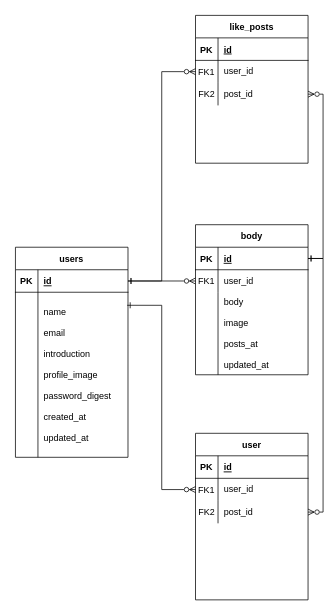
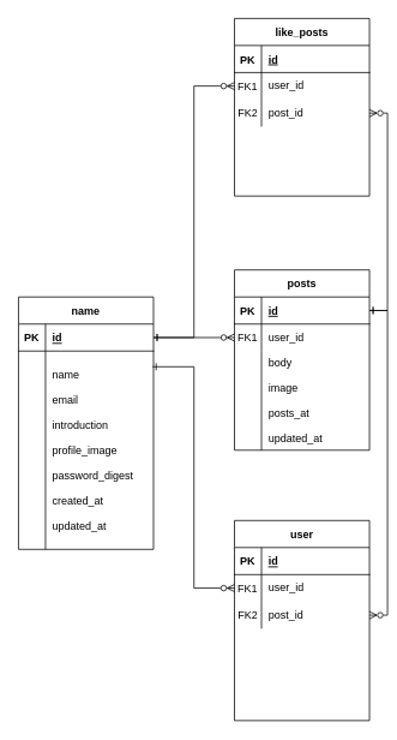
  <mxCell id="0" />
  <mxCell id="1" parent="0" />
- <mxCell id="2" value="users" style="shape=table;startSize=30;container=1;collapsible=1;childLayout=tableLayout;fixedRows=1;rowLines=0;fontStyle=1;align=center;resizeLast=1;" parent="1" vertex="1"><mxGeometry x="20" y="329" width="150" height="280" as="geometry"><mxRectangle x="100" y="180" width="100" height="30" as="alternateBounds" /></mxGeometry></mxCell>
+ <mxCell id="2" value="name" style="shape=table;startSize=30;container=1;collapsible=1;childLayout=tableLayout;fixedRows=1;rowLines=0;fontStyle=1;align=center;resizeLast=1;" parent="1" vertex="1"><mxGeometry x="20" y="329" width="150" height="280" as="geometry"><mxRectangle x="100" y="180" width="100" height="30" as="alternateBounds" /></mxGeometry></mxCell>
  <mxCell id="3" value="" style="shape=partialRectangle;collapsible=0;dropTarget=0;pointerEvents=0;fillColor=none;points=[[0,0.5],[1,0.5]];portConstraint=eastwest;top=0;left=0;right=0;bottom=1;" parent="2" vertex="1"><mxGeometry y="30" width="150" height="30" as="geometry" /></mxCell>
  <mxCell id="4" value="PK" style="shape=partialRectangle;overflow=hidden;connectable=0;fillColor=none;top=0;left=0;bottom=0;right=0;fontStyle=1;" parent="3" vertex="1"><mxGeometry width="30" height="30" as="geometry"><mxRectangle width="30" height="30" as="alternateBounds" /></mxGeometry></mxCell>
  <mxCell id="5" value="id" style="shape=partialRectangle;overflow=hidden;connectable=0;fillColor=none;top=0;left=0;bottom=0;right=0;align=left;spacingLeft=6;fontStyle=5;" parent="3" vertex="1"><mxGeometry x="30" width="120" height="30" as="geometry"><mxRectangle width="120" height="30" as="alternateBounds" /></mxGeometry></mxCell>
  <mxCell id="6" value="" style="shape=partialRectangle;collapsible=0;dropTarget=0;pointerEvents=0;fillColor=none;points=[[0,0.5],[1,0.5]];portConstraint=eastwest;top=0;left=0;right=0;bottom=0;" parent="2" vertex="1"><mxGeometry y="60" width="150" height="220" as="geometry" /></mxCell>
  <mxCell id="7" value="" style="shape=partialRectangle;overflow=hidden;connectable=0;fillColor=none;top=0;left=0;bottom=0;right=0;" parent="6" vertex="1"><mxGeometry width="30" height="220" as="geometry"><mxRectangle width="30" height="220" as="alternateBounds" /></mxGeometry></mxCell>
  <mxCell id="8" value="name&#10;&#10;email&#10;&#10;introduction&#10;&#10;profile_image&#10;&#10;password_digest&#10;&#10;created_at&#10;&#10;updated_at" style="shape=partialRectangle;overflow=hidden;connectable=0;fillColor=none;top=0;left=0;bottom=0;right=0;align=left;spacingLeft=6;" parent="6" vertex="1"><mxGeometry x="30" width="120" height="220" as="geometry"><mxRectangle width="120" height="220" as="alternateBounds" /></mxGeometry></mxCell>
- <mxCell id="9" value="body" style="shape=table;startSize=30;container=1;collapsible=1;childLayout=tableLayout;fixedRows=1;rowLines=0;fontStyle=1;align=center;resizeLast=1;" vertex="1" parent="1"><mxGeometry x="260" y="299" width="150" height="200" as="geometry"><mxRectangle x="100" y="180" width="100" height="30" as="alternateBounds" /></mxGeometry></mxCell>
+ <mxCell id="9" value="posts" style="shape=table;startSize=30;container=1;collapsible=1;childLayout=tableLayout;fixedRows=1;rowLines=0;fontStyle=1;align=center;resizeLast=1;" vertex="1" parent="1"><mxGeometry x="260" y="299" width="150" height="200" as="geometry"><mxRectangle x="100" y="180" width="100" height="30" as="alternateBounds" /></mxGeometry></mxCell>
  <mxCell id="10" value="" style="shape=partialRectangle;collapsible=0;dropTarget=0;pointerEvents=0;fillColor=none;points=[[0,0.5],[1,0.5]];portConstraint=eastwest;top=0;left=0;right=0;bottom=1;" vertex="1" parent="9"><mxGeometry y="30" width="150" height="30" as="geometry" /></mxCell>
  <mxCell id="11" value="PK" style="shape=partialRectangle;overflow=hidden;connectable=0;fillColor=none;top=0;left=0;bottom=0;right=0;fontStyle=1;" vertex="1" parent="10"><mxGeometry width="30" height="30" as="geometry"><mxRectangle width="30" height="30" as="alternateBounds" /></mxGeometry></mxCell>
  <mxCell id="12" value="id" style="shape=partialRectangle;overflow=hidden;connectable=0;fillColor=none;top=0;left=0;bottom=0;right=0;align=left;spacingLeft=6;fontStyle=5;" vertex="1" parent="10"><mxGeometry x="30" width="120" height="30" as="geometry"><mxRectangle width="120" height="30" as="alternateBounds" /></mxGeometry></mxCell>
  <mxCell id="13" value="" style="shape=tableRow;horizontal=0;startSize=0;swimlaneHead=0;swimlaneBody=0;fillColor=none;collapsible=0;dropTarget=0;points=[[0,0.5],[1,0.5]];portConstraint=eastwest;top=0;left=0;right=0;bottom=0;" vertex="1" parent="9"><mxGeometry y="60" width="150" height="30" as="geometry" /></mxCell>
  <mxCell id="14" value="FK1" style="shape=partialRectangle;connectable=0;fillColor=none;top=0;left=0;bottom=0;right=0;editable=1;overflow=hidden;perimeterSpacing=0;" vertex="1" parent="13"><mxGeometry width="30" height="30" as="geometry"><mxRectangle width="30" height="30" as="alternateBounds" /></mxGeometry></mxCell>
  <mxCell id="15" value="user_id" style="shape=partialRectangle;connectable=0;fillColor=none;top=0;left=0;bottom=0;right=0;align=left;spacingLeft=6;overflow=hidden;whiteSpace=wrap;strokeColor=default;perimeterSpacing=0;" vertex="1" parent="13"><mxGeometry x="30" width="120" height="30" as="geometry"><mxRectangle width="120" height="30" as="alternateBounds" /></mxGeometry></mxCell>
  <mxCell id="16" value="" style="shape=partialRectangle;collapsible=0;dropTarget=0;pointerEvents=0;fillColor=none;points=[[0,0.5],[1,0.5]];portConstraint=eastwest;top=0;left=0;right=0;bottom=0;" vertex="1" parent="9"><mxGeometry y="90" width="150" height="110" as="geometry" /></mxCell>
  <mxCell id="17" value="" style="shape=partialRectangle;overflow=hidden;connectable=0;fillColor=none;top=0;left=0;bottom=0;right=0;" vertex="1" parent="16"><mxGeometry width="30" height="110" as="geometry"><mxRectangle width="30" height="110" as="alternateBounds" /></mxGeometry></mxCell>
  <mxCell id="18" value="body&#10;&#10;image&#10;&#10;posts_at&#10;&#10;updated_at" style="shape=partialRectangle;overflow=hidden;connectable=0;fillColor=none;top=0;left=0;bottom=0;right=0;align=left;spacingLeft=6;" vertex="1" parent="16"><mxGeometry x="30" width="120" height="110" as="geometry"><mxRectangle width="120" height="110" as="alternateBounds" /></mxGeometry></mxCell>
  <mxCell id="19" style="edgeStyle=orthogonalEdgeStyle;rounded=0;orthogonalLoop=1;jettySize=auto;html=1;exitX=1;exitY=0.5;exitDx=0;exitDy=0;entryX=0;entryY=0.5;entryDx=0;entryDy=0;endArrow=ERzeroToMany;endFill=0;startArrow=ERone;startFill=0;" edge="1" parent="1" source="3" target="13"><mxGeometry relative="1" as="geometry" /></mxCell>
  <mxCell id="20" value="user" style="shape=table;startSize=30;container=1;collapsible=1;childLayout=tableLayout;fixedRows=1;rowLines=0;fontStyle=1;align=center;resizeLast=1;" vertex="1" parent="1"><mxGeometry x="260" y="577" width="150" height="222" as="geometry"><mxRectangle x="100" y="180" width="100" height="30" as="alternateBounds" /></mxGeometry></mxCell>
  <mxCell id="21" value="" style="shape=partialRectangle;collapsible=0;dropTarget=0;pointerEvents=0;fillColor=none;points=[[0,0.5],[1,0.5]];portConstraint=eastwest;top=0;left=0;right=0;bottom=1;" vertex="1" parent="20"><mxGeometry y="30" width="150" height="30" as="geometry" /></mxCell>
  <mxCell id="22" value="PK" style="shape=partialRectangle;overflow=hidden;connectable=0;fillColor=none;top=0;left=0;bottom=0;right=0;fontStyle=1;" vertex="1" parent="21"><mxGeometry width="30" height="30" as="geometry"><mxRectangle width="30" height="30" as="alternateBounds" /></mxGeometry></mxCell>
  <mxCell id="23" value="id" style="shape=partialRectangle;overflow=hidden;connectable=0;fillColor=none;top=0;left=0;bottom=0;right=0;align=left;spacingLeft=6;fontStyle=5;" vertex="1" parent="21"><mxGeometry x="30" width="120" height="30" as="geometry"><mxRectangle width="120" height="30" as="alternateBounds" /></mxGeometry></mxCell>
  <mxCell id="24" value="" style="shape=tableRow;horizontal=0;startSize=0;swimlaneHead=0;swimlaneBody=0;fillColor=none;collapsible=0;dropTarget=0;points=[[0,0.5],[1,0.5]];portConstraint=eastwest;top=0;left=0;right=0;bottom=0;" vertex="1" parent="20"><mxGeometry y="60" width="150" height="30" as="geometry" /></mxCell>
  <mxCell id="25" value="FK1" style="shape=partialRectangle;connectable=0;fillColor=none;top=0;left=0;bottom=0;right=0;editable=1;overflow=hidden;perimeterSpacing=0;" vertex="1" parent="24"><mxGeometry width="30" height="30" as="geometry"><mxRectangle width="30" height="30" as="alternateBounds" /></mxGeometry></mxCell>
  <mxCell id="26" value="user_id" style="shape=partialRectangle;connectable=0;fillColor=none;top=0;left=0;bottom=0;right=0;align=left;spacingLeft=6;overflow=hidden;whiteSpace=wrap;strokeColor=default;perimeterSpacing=0;" vertex="1" parent="24"><mxGeometry x="30" width="120" height="30" as="geometry"><mxRectangle width="120" height="30" as="alternateBounds" /></mxGeometry></mxCell>
  <mxCell id="27" value="" style="shape=tableRow;horizontal=0;startSize=0;swimlaneHead=0;swimlaneBody=0;fillColor=none;collapsible=0;dropTarget=0;points=[[0,0.5],[1,0.5]];portConstraint=eastwest;top=0;left=0;right=0;bottom=0;" vertex="1" parent="20"><mxGeometry y="90" width="150" height="30" as="geometry" /></mxCell>
  <mxCell id="28" value="FK2" style="shape=partialRectangle;connectable=0;fillColor=none;top=0;left=0;bottom=0;right=0;fontStyle=0;overflow=hidden;whiteSpace=wrap;html=1;" vertex="1" parent="27"><mxGeometry width="30" height="30" as="geometry"><mxRectangle width="30" height="30" as="alternateBounds" /></mxGeometry></mxCell>
  <mxCell id="29" value="post_id" style="shape=partialRectangle;connectable=0;fillColor=none;top=0;left=0;bottom=0;right=0;align=left;spacingLeft=6;fontStyle=0;overflow=hidden;whiteSpace=wrap;html=1;" vertex="1" parent="27"><mxGeometry x="30" width="120" height="30" as="geometry"><mxRectangle width="120" height="30" as="alternateBounds" /></mxGeometry></mxCell>
  <mxCell id="30" value="" style="shape=partialRectangle;collapsible=0;dropTarget=0;pointerEvents=0;fillColor=none;points=[[0,0.5],[1,0.5]];portConstraint=eastwest;top=0;left=0;right=0;bottom=0;" vertex="1" parent="20"><mxGeometry y="120" width="150" height="102" as="geometry" /></mxCell>
  <mxCell id="31" value="" style="shape=partialRectangle;overflow=hidden;connectable=0;fillColor=none;top=0;left=0;bottom=0;right=0;" vertex="1" parent="30"><mxGeometry width="30" height="102" as="geometry"><mxRectangle width="30" height="102" as="alternateBounds" /></mxGeometry></mxCell>
  <mxCell id="32" style="edgeStyle=orthogonalEdgeStyle;rounded=0;orthogonalLoop=1;jettySize=auto;html=1;exitX=0.993;exitY=0.079;exitDx=0;exitDy=0;entryX=0;entryY=0.5;entryDx=0;entryDy=0;endArrow=ERzeroToMany;endFill=0;startArrow=ERone;startFill=0;exitPerimeter=0;" edge="1" parent="1" source="6" target="24"><mxGeometry relative="1" as="geometry"><mxPoint x="180" y="154" as="sourcePoint" /><mxPoint x="270" y="154" as="targetPoint" /></mxGeometry></mxCell>
  <mxCell id="33" value="like_posts" style="shape=table;startSize=30;container=1;collapsible=1;childLayout=tableLayout;fixedRows=1;rowLines=0;fontStyle=1;align=center;resizeLast=1;" vertex="1" parent="1"><mxGeometry x="260" y="20" width="150" height="197" as="geometry"><mxRectangle x="100" y="180" width="100" height="30" as="alternateBounds" /></mxGeometry></mxCell>
  <mxCell id="34" value="" style="shape=partialRectangle;collapsible=0;dropTarget=0;pointerEvents=0;fillColor=none;points=[[0,0.5],[1,0.5]];portConstraint=eastwest;top=0;left=0;right=0;bottom=1;" vertex="1" parent="33"><mxGeometry y="30" width="150" height="30" as="geometry" /></mxCell>
  <mxCell id="35" value="PK" style="shape=partialRectangle;overflow=hidden;connectable=0;fillColor=none;top=0;left=0;bottom=0;right=0;fontStyle=1;" vertex="1" parent="34"><mxGeometry width="30" height="30" as="geometry"><mxRectangle width="30" height="30" as="alternateBounds" /></mxGeometry></mxCell>
  <mxCell id="36" value="id" style="shape=partialRectangle;overflow=hidden;connectable=0;fillColor=none;top=0;left=0;bottom=0;right=0;align=left;spacingLeft=6;fontStyle=5;" vertex="1" parent="34"><mxGeometry x="30" width="120" height="30" as="geometry"><mxRectangle width="120" height="30" as="alternateBounds" /></mxGeometry></mxCell>
  <mxCell id="37" value="" style="shape=tableRow;horizontal=0;startSize=0;swimlaneHead=0;swimlaneBody=0;fillColor=none;collapsible=0;dropTarget=0;points=[[0,0.5],[1,0.5]];portConstraint=eastwest;top=0;left=0;right=0;bottom=0;" vertex="1" parent="33"><mxGeometry y="60" width="150" height="30" as="geometry" /></mxCell>
  <mxCell id="38" value="FK1" style="shape=partialRectangle;connectable=0;fillColor=none;top=0;left=0;bottom=0;right=0;editable=1;overflow=hidden;perimeterSpacing=0;" vertex="1" parent="37"><mxGeometry width="30" height="30" as="geometry"><mxRectangle width="30" height="30" as="alternateBounds" /></mxGeometry></mxCell>
  <mxCell id="39" value="user_id" style="shape=partialRectangle;connectable=0;fillColor=none;top=0;left=0;bottom=0;right=0;align=left;spacingLeft=6;overflow=hidden;whiteSpace=wrap;strokeColor=default;perimeterSpacing=0;" vertex="1" parent="37"><mxGeometry x="30" width="120" height="30" as="geometry"><mxRectangle width="120" height="30" as="alternateBounds" /></mxGeometry></mxCell>
  <mxCell id="40" value="" style="shape=tableRow;horizontal=0;startSize=0;swimlaneHead=0;swimlaneBody=0;fillColor=none;collapsible=0;dropTarget=0;points=[[0,0.5],[1,0.5]];portConstraint=eastwest;top=0;left=0;right=0;bottom=0;" vertex="1" parent="33"><mxGeometry y="90" width="150" height="30" as="geometry" /></mxCell>
  <mxCell id="41" value="FK2" style="shape=partialRectangle;connectable=0;fillColor=none;top=0;left=0;bottom=0;right=0;fontStyle=0;overflow=hidden;whiteSpace=wrap;html=1;" vertex="1" parent="40"><mxGeometry width="30" height="30" as="geometry"><mxRectangle width="30" height="30" as="alternateBounds" /></mxGeometry></mxCell>
  <mxCell id="42" value="post_id" style="shape=partialRectangle;connectable=0;fillColor=none;top=0;left=0;bottom=0;right=0;align=left;spacingLeft=6;fontStyle=0;overflow=hidden;whiteSpace=wrap;html=1;" vertex="1" parent="40"><mxGeometry x="30" width="120" height="30" as="geometry"><mxRectangle width="120" height="30" as="alternateBounds" /></mxGeometry></mxCell>
  <mxCell id="43" value="" style="shape=partialRectangle;collapsible=0;dropTarget=0;pointerEvents=0;fillColor=none;points=[[0,0.5],[1,0.5]];portConstraint=eastwest;top=0;left=0;right=0;bottom=0;" vertex="1" parent="33"><mxGeometry y="120" width="150" height="77" as="geometry" /></mxCell>
  <mxCell id="44" value="" style="shape=partialRectangle;overflow=hidden;connectable=0;fillColor=none;top=0;left=0;bottom=0;right=0;" vertex="1" parent="43"><mxGeometry width="30" height="77" as="geometry"><mxRectangle width="30" height="77" as="alternateBounds" /></mxGeometry></mxCell>
  <mxCell id="45" style="edgeStyle=orthogonalEdgeStyle;rounded=0;orthogonalLoop=1;jettySize=auto;html=1;exitX=1;exitY=0.5;exitDx=0;exitDy=0;entryX=0;entryY=0.5;entryDx=0;entryDy=0;endArrow=ERzeroToMany;endFill=0;startArrow=ERone;startFill=0;" edge="1" parent="1" source="3" target="37"><mxGeometry relative="1" as="geometry"><mxPoint x="180" y="384" as="sourcePoint" /><mxPoint x="270" y="384" as="targetPoint" /></mxGeometry></mxCell>
  <mxCell id="46" style="edgeStyle=orthogonalEdgeStyle;rounded=0;orthogonalLoop=1;jettySize=auto;html=1;exitX=1;exitY=0.5;exitDx=0;exitDy=0;entryX=1;entryY=0.5;entryDx=0;entryDy=0;endArrow=ERzeroToMany;endFill=0;startArrow=ERone;startFill=0;" edge="1" parent="1" source="10" target="40"><mxGeometry relative="1" as="geometry"><mxPoint x="460" y="396" as="sourcePoint" /><mxPoint x="550" y="49" as="targetPoint" /></mxGeometry></mxCell>
  <mxCell id="47" style="edgeStyle=orthogonalEdgeStyle;rounded=0;orthogonalLoop=1;jettySize=auto;html=1;exitX=1;exitY=0.5;exitDx=0;exitDy=0;entryX=1;entryY=0.5;entryDx=0;entryDy=0;endArrow=ERzeroToMany;endFill=0;startArrow=ERone;startFill=0;" edge="1" parent="1" source="10" target="27"><mxGeometry relative="1" as="geometry"><mxPoint x="420" y="354" as="sourcePoint" /><mxPoint x="420" y="135" as="targetPoint" /></mxGeometry></mxCell>
